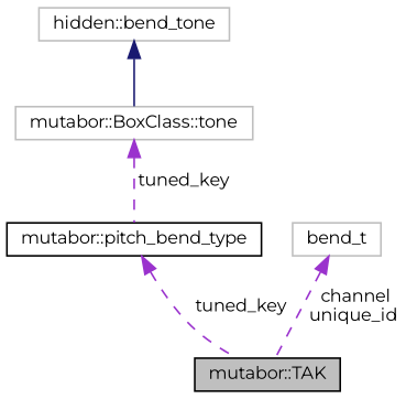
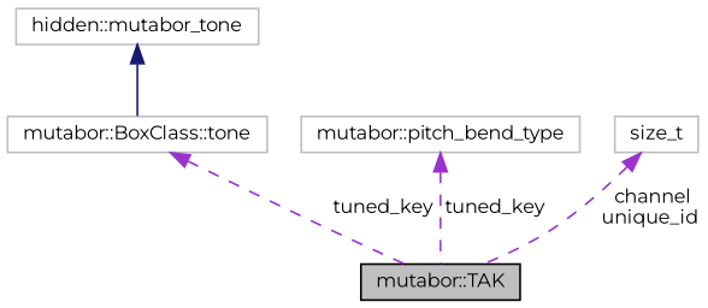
  digraph {
    fontname=Montserrat
    node [color=grey75 fillcolor=white fontname=Montserrat fontsize=10 shape=record style=filled]
    edge [color=darkorchid3 dir=back fontname=Montserrat fontsize=10 labelfontname=Sans labelfontsize=10 style=dashed]
    n1 [color=black fillcolor=grey75 fontcolor=black height=0.2 label="mutabor::TAK" width=0.4]
    n2 [height=0.2 label="mutabor::BoxClass::tone" width=0.4]
-   n3 [height=0.2 label="hidden::bend_tone" width=0.4]
-   n4 [color=black height=0.2 label="mutabor::pitch_bend_type" width=0.4]
-   n5 [height=0.2 label=bend_t width=0.4]
-   n2 -> n4 [label=" tuned_key"]
+   n3 [height=0.2 label="hidden::mutabor_tone" width=0.4]
+   n4 [height=0.2 label="mutabor::pitch_bend_type" width=0.4]
+   n5 [height=0.2 label=size_t width=0.4]
+   n2 -> n1 [label=" tuned_key"]
    n3 -> n2 [color=midnightblue style=solid]
    n4 -> n1 [label=" tuned_key"]
    n5 -> n1 [label=" channel\nunique_id"]
  }
